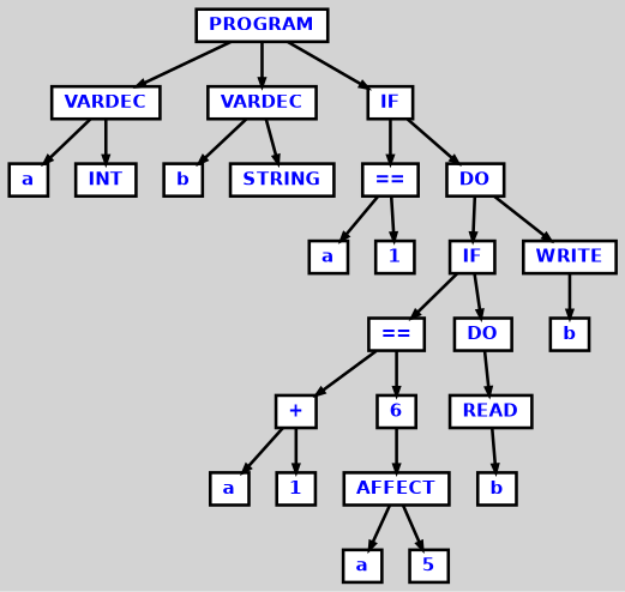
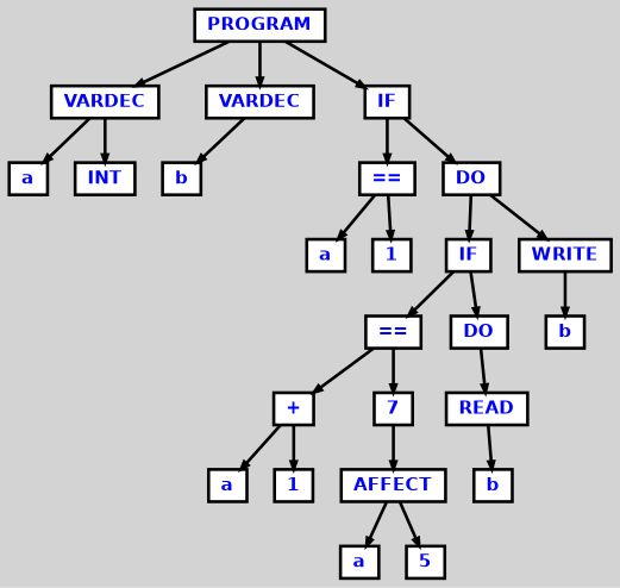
  digraph {
    bgcolor=lightgrey
    ordering=out
    ranksep=.4
    node [color=black fillcolor=white fixedsize=false fontcolor=blue fontname="Helvetica-bold" fontsize=12 shape=box style="filled, solid, bold"]
    edge [arrowsize=.5 color=black style=bold]
    n1 [height=.25 label=PROGRAM width=.25]
    n2 [height=.25 label=VARDEC width=.25]
    n3 [height=.25 label=VARDEC width=.25]
    n4 [height=.25 label=IF width=.25]
    n5 [height=.25 label=a width=.25]
    n6 [height=.25 label=INT width=.25]
    n7 [height=.25 label=b width=.25]
-   n8 [height=.25 label=STRING width=.25]
    n9 [height=.25 label=AFFECT width=.25]
    n10 [height=.25 label=a width=.25]
    n11 [height=.25 label=5 width=.25]
    n12 [height=.25 label="==" width=.25]
    n13 [height=.25 label=DO width=.25]
    n14 [height=.25 label=a width=.25]
    n15 [height=.25 label=1 width=.25]
    n16 [height=.25 label=IF width=.25]
    n17 [height=.25 label=WRITE width=.25]
    n18 [height=.25 label="==" width=.25]
    n19 [height=.25 label=DO width=.25]
    n20 [height=.25 label=b width=.25]
    n21 [height=.25 label="+" width=.25]
-   n22 [height=.25 label=6 width=.25]
+   n22 [height=.25 label=7 width=.25]
    n23 [height=.25 label=READ width=.25]
    n24 [height=.25 label=a width=.25]
    n25 [height=.25 label=1 width=.25]
    n26 [height=.25 label=b width=.25]
    n1 -> n2
    n1 -> n3
    n1 -> n4
    n2 -> n5
    n2 -> n6
    n3 -> n7
-   n3 -> n8
    n4 -> n12
    n4 -> n13
    n9 -> n10
    n9 -> n11
    n12 -> n14
    n12 -> n15
    n13 -> n16
    n13 -> n17
    n16 -> n18
    n16 -> n19
    n17 -> n20
    n18 -> n21
    n18 -> n22
    n19 -> n23
    n21 -> n24
    n21 -> n25
    n22 -> n9
    n23 -> n26
  }
